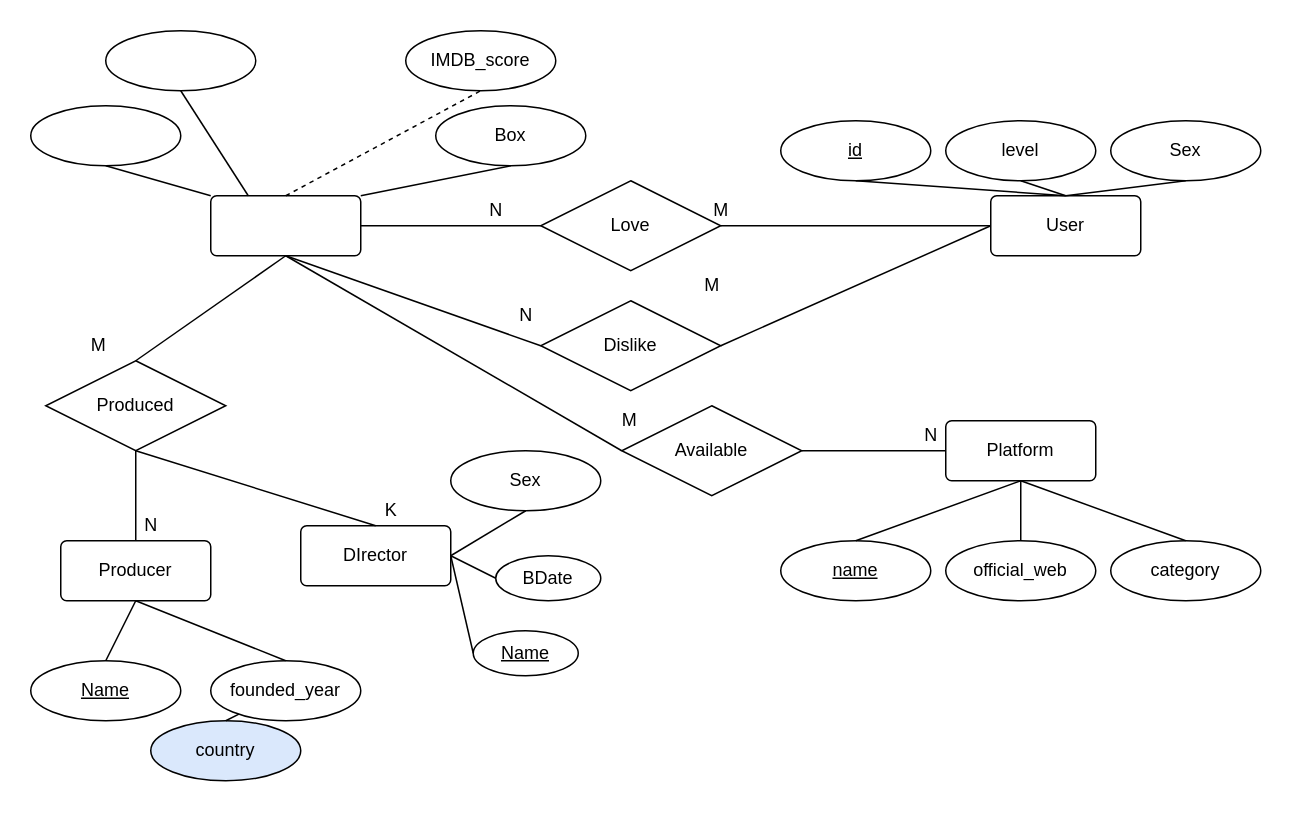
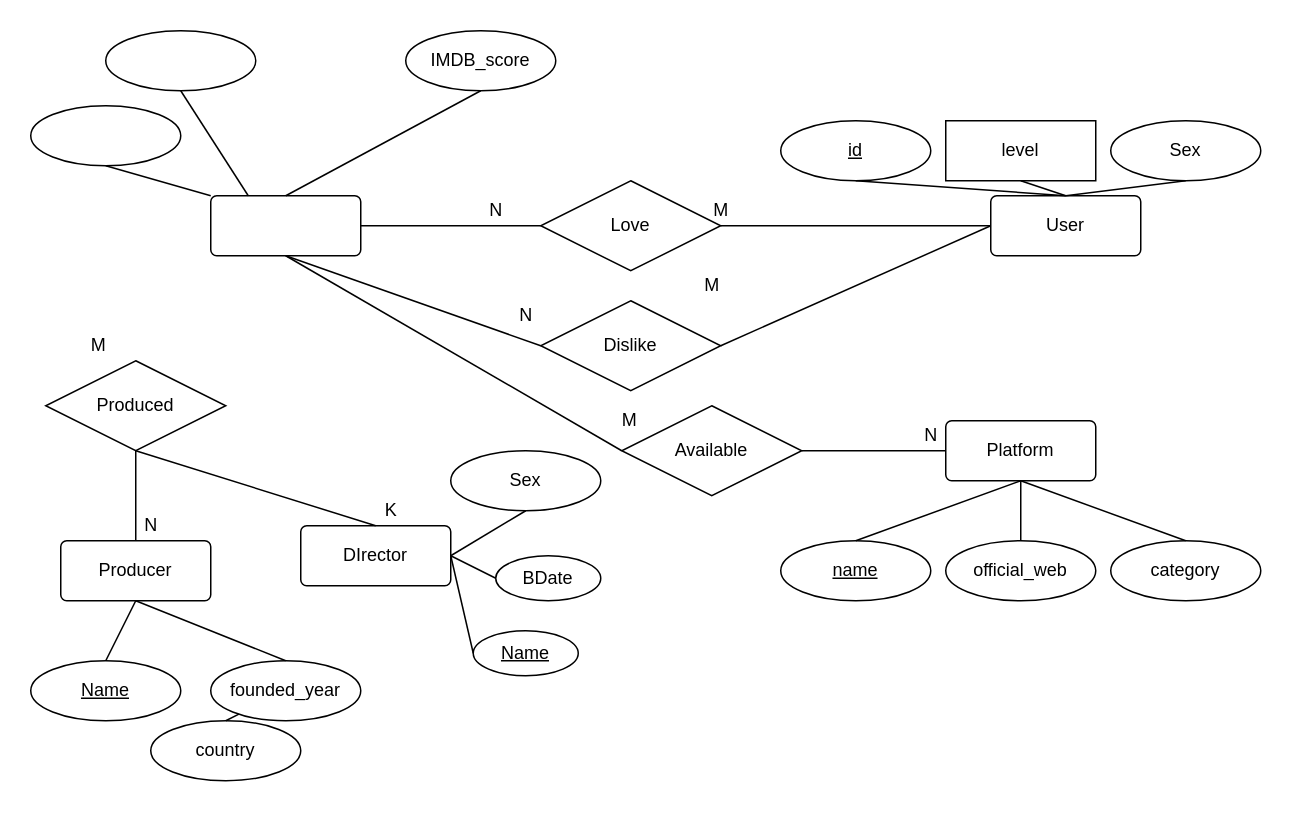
  <mxCell id="0" />
  <mxCell id="1" parent="0" />
  <mxCell id="2" value="Movie" style="rounded=1;arcSize=10;whiteSpace=wrap;html=1;align=center;fontColor=#FFFFFF;" parent="1" vertex="1"><mxGeometry x="140" y="130" width="100" height="40" as="geometry" /></mxCell>
  <mxCell id="3" value="Name" style="ellipse;whiteSpace=wrap;html=1;align=center;fontStyle=4;fontColor=#FFFFFF;" parent="1" vertex="1"><mxGeometry y="70" width="100" height="40" as="geometry" x="20" /></mxCell>
  <mxCell id="4" value="Rating" style="ellipse;whiteSpace=wrap;html=1;align=center;fontColor=#FFFFFF;" parent="1" vertex="1"><mxGeometry x="70" y="20" width="100" height="40" as="geometry" /></mxCell>
  <mxCell id="5" value="" style="endArrow=none;html=1;exitX=0.5;exitY=1;exitDx=0;exitDy=0;entryX=0;entryY=0;entryDx=0;entryDy=0;" parent="1" source="3" target="2" edge="1"><mxGeometry width="50" height="50" relative="1" as="geometry"><mxPoint x="350" y="340" as="sourcePoint" /><mxPoint x="400" y="290" as="targetPoint" /></mxGeometry></mxCell>
  <mxCell id="6" value="" style="endArrow=none;html=1;exitX=0.5;exitY=1;exitDx=0;exitDy=0;entryX=0.25;entryY=0;entryDx=0;entryDy=0;" parent="1" source="4" target="2" edge="1"><mxGeometry width="50" height="50" relative="1" as="geometry"><mxPoint x="350" y="340" as="sourcePoint" /><mxPoint x="400" y="290" as="targetPoint" /></mxGeometry></mxCell>
  <mxCell id="7" value="IMDB_score" style="ellipse;whiteSpace=wrap;html=1;align=center;" parent="1" vertex="1"><mxGeometry x="270" y="20" width="100" height="40" as="geometry" /></mxCell>
- <mxCell id="8" value="" style="endArrow=none;html=1;exitX=0.5;exitY=0;exitDx=0;exitDy=0;entryX=0.5;entryY=1;entryDx=0;entryDy=0;dashed=1;" parent="1" source="2" target="7" edge="1"><mxGeometry width="50" height="50" relative="1" as="geometry"><mxPoint x="350" y="340" as="sourcePoint" /><mxPoint x="400" y="290" as="targetPoint" /></mxGeometry></mxCell>
- <mxCell id="9" value="Box" style="ellipse;whiteSpace=wrap;html=1;align=center;" parent="1" vertex="1"><mxGeometry x="290" y="70" width="100" height="40" as="geometry" /></mxCell>
- <mxCell id="10" value="" style="endArrow=none;html=1;exitX=1;exitY=0;exitDx=0;exitDy=0;entryX=0.5;entryY=1;entryDx=0;entryDy=0;" parent="1" source="2" target="9" edge="1"><mxGeometry width="50" height="50" relative="1" as="geometry"><mxPoint x="350" y="340" as="sourcePoint" /><mxPoint x="400" y="290" as="targetPoint" /></mxGeometry></mxCell>
+ <mxCell id="8" value="" style="endArrow=none;html=1;exitX=0.5;exitY=0;exitDx=0;exitDy=0;entryX=0.5;entryY=1;entryDx=0;entryDy=0;" parent="1" source="2" target="7" edge="1"><mxGeometry width="50" height="50" relative="1" as="geometry"><mxPoint x="350" y="340" as="sourcePoint" /><mxPoint x="400" y="290" as="targetPoint" /></mxGeometry></mxCell>
  <mxCell id="11" value="Producer" style="rounded=1;arcSize=10;whiteSpace=wrap;html=1;align=center;" parent="1" vertex="1"><mxGeometry x="40" y="360" width="100" height="40" as="geometry" /></mxCell>
  <mxCell id="12" value="Name" style="ellipse;whiteSpace=wrap;html=1;align=center;fontStyle=4;" parent="1" vertex="1"><mxGeometry y="440" width="100" height="40" as="geometry" x="20" /></mxCell>
- <mxCell id="13" value="country" style="ellipse;whiteSpace=wrap;html=1;align=center;fillColor=#dae8fc;" parent="1" vertex="1"><mxGeometry x="100" y="480" width="100" height="40" as="geometry" /></mxCell>
+ <mxCell id="13" value="country" style="ellipse;whiteSpace=wrap;html=1;align=center;" parent="1" vertex="1"><mxGeometry x="100" y="480" width="100" height="40" as="geometry" /></mxCell>
  <mxCell id="14" value="founded_year" style="ellipse;whiteSpace=wrap;html=1;align=center;" parent="1" vertex="1"><mxGeometry x="140" y="440" width="100" height="40" as="geometry" /></mxCell>
  <mxCell id="15" value="" style="endArrow=none;html=1;exitX=0.5;exitY=0;exitDx=0;exitDy=0;entryX=0.5;entryY=1;entryDx=0;entryDy=0;" parent="1" source="12" target="11" edge="1"><mxGeometry width="50" height="50" relative="1" as="geometry"><mxPoint x="340" y="340" as="sourcePoint" /><mxPoint x="390" y="290" as="targetPoint" /></mxGeometry></mxCell>
  <mxCell id="16" value="" style="endArrow=none;html=1;exitX=0.5;exitY=0;exitDx=0;exitDy=0;" parent="1" source="13" target="14" edge="1"><mxGeometry width="50" height="50" relative="1" as="geometry"><mxPoint x="340" y="340" as="sourcePoint" /><mxPoint x="390" y="290" as="targetPoint" /></mxGeometry></mxCell>
  <mxCell id="17" value="" style="endArrow=none;html=1;exitX=0.5;exitY=0;exitDx=0;exitDy=0;entryX=0.5;entryY=1;entryDx=0;entryDy=0;" parent="1" source="14" target="11" edge="1"><mxGeometry width="50" height="50" relative="1" as="geometry"><mxPoint x="340" y="340" as="sourcePoint" /><mxPoint x="190" y="400" as="targetPoint" /></mxGeometry></mxCell>
  <mxCell id="18" value="Produced" style="shape=rhombus;perimeter=rhombusPerimeter;whiteSpace=wrap;html=1;align=center;" parent="1" vertex="1"><mxGeometry x="30" y="240" width="120" height="60" as="geometry" /></mxCell>
- <mxCell id="19" value="" style="endArrow=none;html=1;exitX=0.5;exitY=0;exitDx=0;exitDy=0;entryX=0.5;entryY=1;entryDx=0;entryDy=0;" parent="1" source="18" target="2" edge="1"><mxGeometry width="50" height="50" relative="1" as="geometry"><mxPoint x="340" y="340" as="sourcePoint" /><mxPoint x="390" y="290" as="targetPoint" /></mxGeometry></mxCell>
  <mxCell id="20" value="" style="endArrow=none;html=1;exitX=0.5;exitY=1;exitDx=0;exitDy=0;entryX=0.5;entryY=0;entryDx=0;entryDy=0;" parent="1" source="18" target="11" edge="1"><mxGeometry width="50" height="50" relative="1" as="geometry"><mxPoint x="340" y="340" as="sourcePoint" /><mxPoint x="390" y="290" as="targetPoint" /></mxGeometry></mxCell>
  <mxCell id="21" value="M" style="text;html=1;align=center;verticalAlign=middle;resizable=0;points=[];autosize=1;" parent="1" vertex="1"><mxGeometry x="50" y="220" width="30" height="20" as="geometry" /></mxCell>
  <mxCell id="22" value="N" style="text;html=1;align=center;verticalAlign=middle;resizable=0;points=[];autosize=1;" parent="1" vertex="1"><mxGeometry x="90" y="340" width="20" height="20" as="geometry" /></mxCell>
  <mxCell id="23" value="User" style="rounded=1;arcSize=10;whiteSpace=wrap;html=1;align=center;" parent="1" vertex="1"><mxGeometry x="660" y="130" width="100" height="40" as="geometry" /></mxCell>
  <mxCell id="24" value="id" style="ellipse;whiteSpace=wrap;html=1;align=center;fontStyle=4;" parent="1" vertex="1"><mxGeometry x="520" y="80" width="100" height="40" as="geometry" /></mxCell>
- <mxCell id="25" value="level" style="ellipse;whiteSpace=wrap;html=1;align=center;" parent="1" vertex="1"><mxGeometry x="630" y="80" width="100" height="40" as="geometry" /></mxCell>
+ <mxCell id="25" value="level" style="whiteSpace=wrap;html=1;align=center;rounded=0;" parent="1" vertex="1"><mxGeometry x="630" y="80" width="100" height="40" as="geometry" /></mxCell>
  <mxCell id="26" value="Sex" style="ellipse;whiteSpace=wrap;html=1;align=center;" parent="1" vertex="1"><mxGeometry x="740" y="80" width="100" height="40" as="geometry" /></mxCell>
  <mxCell id="27" value="" style="endArrow=none;html=1;exitX=0.5;exitY=1;exitDx=0;exitDy=0;entryX=0.5;entryY=0;entryDx=0;entryDy=0;" parent="1" source="24" target="23" edge="1"><mxGeometry width="50" height="50" relative="1" as="geometry"><mxPoint x="340" y="340" as="sourcePoint" /><mxPoint x="390" y="290" as="targetPoint" /></mxGeometry></mxCell>
  <mxCell id="28" value="" style="endArrow=none;html=1;entryX=0.5;entryY=1;entryDx=0;entryDy=0;exitX=0.5;exitY=0;exitDx=0;exitDy=0;" parent="1" source="23" target="25" edge="1"><mxGeometry width="50" height="50" relative="1" as="geometry"><mxPoint x="340" y="340" as="sourcePoint" /><mxPoint x="390" y="290" as="targetPoint" /></mxGeometry></mxCell>
  <mxCell id="29" value="" style="endArrow=none;html=1;exitX=0.5;exitY=0;exitDx=0;exitDy=0;entryX=0.5;entryY=1;entryDx=0;entryDy=0;" parent="1" source="23" target="26" edge="1"><mxGeometry width="50" height="50" relative="1" as="geometry"><mxPoint x="340" y="340" as="sourcePoint" /><mxPoint x="390" y="290" as="targetPoint" /></mxGeometry></mxCell>
  <mxCell id="30" value="Love" style="shape=rhombus;perimeter=rhombusPerimeter;whiteSpace=wrap;html=1;align=center;" parent="1" vertex="1"><mxGeometry x="360" y="120" width="120" height="60" as="geometry" /></mxCell>
  <mxCell id="31" value="" style="endArrow=none;html=1;exitX=1;exitY=0.5;exitDx=0;exitDy=0;entryX=0;entryY=0.5;entryDx=0;entryDy=0;" parent="1" source="2" target="30" edge="1"><mxGeometry width="50" height="50" relative="1" as="geometry"><mxPoint x="340" y="340" as="sourcePoint" /><mxPoint x="390" y="290" as="targetPoint" /></mxGeometry></mxCell>
  <mxCell id="32" value="" style="endArrow=none;html=1;entryX=1;entryY=0.5;entryDx=0;entryDy=0;exitX=0;exitY=0.5;exitDx=0;exitDy=0;" parent="1" source="23" target="30" edge="1"><mxGeometry width="50" height="50" relative="1" as="geometry"><mxPoint x="340" y="340" as="sourcePoint" /><mxPoint x="390" y="290" as="targetPoint" /></mxGeometry></mxCell>
  <mxCell id="33" value="Dislike" style="shape=rhombus;perimeter=rhombusPerimeter;whiteSpace=wrap;html=1;align=center;" parent="1" vertex="1"><mxGeometry x="360" y="200" width="120" height="60" as="geometry" /></mxCell>
  <mxCell id="34" value="" style="endArrow=none;html=1;exitX=0.5;exitY=1;exitDx=0;exitDy=0;entryX=0;entryY=0.5;entryDx=0;entryDy=0;" parent="1" source="2" target="33" edge="1"><mxGeometry width="50" height="50" relative="1" as="geometry"><mxPoint x="340" y="340" as="sourcePoint" /><mxPoint x="390" y="290" as="targetPoint" /></mxGeometry></mxCell>
  <mxCell id="35" value="" style="endArrow=none;html=1;entryX=1;entryY=0.5;entryDx=0;entryDy=0;exitX=0;exitY=0.5;exitDx=0;exitDy=0;" parent="1" source="23" target="33" edge="1"><mxGeometry width="50" height="50" relative="1" as="geometry"><mxPoint x="340" y="340" as="sourcePoint" /><mxPoint x="390" y="290" as="targetPoint" /></mxGeometry></mxCell>
  <mxCell id="36" value="N" style="text;html=1;align=center;verticalAlign=middle;resizable=0;points=[];autosize=1;" parent="1" vertex="1"><mxGeometry x="320" y="130" width="20" height="20" as="geometry" /></mxCell>
  <mxCell id="37" value="M" style="text;html=1;align=center;verticalAlign=middle;resizable=0;points=[];autosize=1;" parent="1" vertex="1"><mxGeometry x="465" y="130" width="30" height="20" as="geometry" /></mxCell>
  <mxCell id="38" value="N" style="text;html=1;align=center;verticalAlign=middle;resizable=0;points=[];autosize=1;" parent="1" vertex="1"><mxGeometry x="340" y="200" width="20" height="20" as="geometry" /></mxCell>
  <mxCell id="39" value="M" style="text;html=1;align=center;verticalAlign=middle;resizable=0;points=[];autosize=1;" parent="1" vertex="1"><mxGeometry x="459" y="180" width="30" height="20" as="geometry" /></mxCell>
  <mxCell id="40" value="DIrector" style="rounded=1;arcSize=10;whiteSpace=wrap;html=1;align=center;" parent="1" vertex="1"><mxGeometry x="200" y="350" width="100" height="40" as="geometry" /></mxCell>
  <mxCell id="41" value="Name" style="ellipse;whiteSpace=wrap;html=1;align=center;fontStyle=4;" parent="1" vertex="1"><mxGeometry x="315" y="420" width="70" height="30" as="geometry" /></mxCell>
  <mxCell id="42" value="Sex" style="ellipse;whiteSpace=wrap;html=1;align=center;" parent="1" vertex="1"><mxGeometry x="300" y="300" width="100" height="40" as="geometry" /></mxCell>
  <mxCell id="43" value="BDate" style="ellipse;whiteSpace=wrap;html=1;align=center;" parent="1" vertex="1"><mxGeometry x="330" y="370" width="70" height="30" as="geometry" /></mxCell>
  <mxCell id="44" value="" style="endArrow=none;html=1;exitX=1;exitY=0.5;exitDx=0;exitDy=0;entryX=0.5;entryY=1;entryDx=0;entryDy=0;" parent="1" source="40" target="42" edge="1"><mxGeometry width="50" height="50" relative="1" as="geometry"><mxPoint x="322.5" y="520" as="sourcePoint" /><mxPoint x="372.5" y="470" as="targetPoint" /></mxGeometry></mxCell>
  <mxCell id="45" value="Platform" style="rounded=1;arcSize=10;whiteSpace=wrap;html=1;align=center;" parent="1" vertex="1"><mxGeometry x="630" y="280" width="100" height="40" as="geometry" /></mxCell>
  <mxCell id="46" value="official_web" style="ellipse;whiteSpace=wrap;html=1;align=center;" parent="1" vertex="1"><mxGeometry x="630" y="360" width="100" height="40" as="geometry" /></mxCell>
  <mxCell id="47" value="name" style="ellipse;whiteSpace=wrap;html=1;align=center;fontStyle=4;" parent="1" vertex="1"><mxGeometry x="520" y="360" width="100" height="40" as="geometry" /></mxCell>
  <mxCell id="48" value="category" style="ellipse;whiteSpace=wrap;html=1;align=center;" parent="1" vertex="1"><mxGeometry x="740" y="360" width="100" height="40" as="geometry" /></mxCell>
  <mxCell id="49" value="Available" style="shape=rhombus;perimeter=rhombusPerimeter;whiteSpace=wrap;html=1;align=center;" parent="1" vertex="1"><mxGeometry x="414" y="270" width="120" height="60" as="geometry" /></mxCell>
  <mxCell id="50" value="M" style="text;html=1;align=center;verticalAlign=middle;resizable=0;points=[];autosize=1;" parent="49" vertex="1"><mxGeometry x="-10" width="30" height="20" as="geometry" /></mxCell>
  <mxCell id="51" value="" style="endArrow=none;html=1;rounded=0;entryX=0;entryY=0.5;entryDx=0;entryDy=0;" parent="1" target="49" edge="1"><mxGeometry relative="1" as="geometry"><mxPoint x="190" y="170" as="sourcePoint" /><mxPoint x="550" y="310" as="targetPoint" /></mxGeometry></mxCell>
  <mxCell id="52" value="" style="endArrow=none;html=1;rounded=0;entryX=0;entryY=0.5;entryDx=0;entryDy=0;exitX=1;exitY=0.5;exitDx=0;exitDy=0;" parent="1" source="49" target="45" edge="1"><mxGeometry relative="1" as="geometry"><mxPoint x="390" y="310" as="sourcePoint" /><mxPoint x="550" y="310" as="targetPoint" /></mxGeometry></mxCell>
  <mxCell id="53" value="N" style="text;html=1;align=center;verticalAlign=middle;resizable=0;points=[];autosize=1;" parent="1" vertex="1"><mxGeometry x="610" y="280" width="20" height="20" as="geometry" /></mxCell>
  <mxCell id="54" value="" style="endArrow=none;html=1;entryX=0;entryY=0.5;entryDx=0;entryDy=0;exitX=1;exitY=0.5;exitDx=0;exitDy=0;" parent="1" source="40" target="41" edge="1"><mxGeometry width="50" height="50" relative="1" as="geometry"><mxPoint x="322.5" y="480" as="sourcePoint" /><mxPoint x="372.5" y="430" as="targetPoint" /></mxGeometry></mxCell>
  <mxCell id="55" value="" style="endArrow=none;html=1;exitX=0.5;exitY=0;exitDx=0;exitDy=0;entryX=0.5;entryY=1;entryDx=0;entryDy=0;" parent="1" source="47" target="45" edge="1"><mxGeometry width="50" height="50" relative="1" as="geometry"><mxPoint x="450" y="380" as="sourcePoint" /><mxPoint x="500" y="330" as="targetPoint" /></mxGeometry></mxCell>
  <mxCell id="56" value="" style="endArrow=none;html=1;exitX=0.5;exitY=0;exitDx=0;exitDy=0;entryX=0.5;entryY=1;entryDx=0;entryDy=0;" parent="1" source="46" target="45" edge="1"><mxGeometry width="50" height="50" relative="1" as="geometry"><mxPoint x="450" y="380" as="sourcePoint" /><mxPoint x="500" y="330" as="targetPoint" /></mxGeometry></mxCell>
  <mxCell id="57" value="" style="endArrow=none;html=1;exitX=0.5;exitY=0;exitDx=0;exitDy=0;entryX=0.5;entryY=1;entryDx=0;entryDy=0;" parent="1" source="48" target="45" edge="1"><mxGeometry width="50" height="50" relative="1" as="geometry"><mxPoint x="450" y="380" as="sourcePoint" /><mxPoint x="500" y="330" as="targetPoint" /></mxGeometry></mxCell>
  <mxCell id="58" value="" style="endArrow=none;html=1;exitX=1;exitY=0.5;exitDx=0;exitDy=0;entryX=0;entryY=0.5;entryDx=0;entryDy=0;" parent="1" source="40" target="43" edge="1"><mxGeometry width="50" height="50" relative="1" as="geometry"><mxPoint x="450" y="380" as="sourcePoint" /><mxPoint x="500" y="330" as="targetPoint" /></mxGeometry></mxCell>
  <mxCell id="59" value="" style="endArrow=none;html=1;exitX=0.5;exitY=1;exitDx=0;exitDy=0;entryX=0.5;entryY=0;entryDx=0;entryDy=0;" parent="1" source="18" target="40" edge="1"><mxGeometry width="50" height="50" relative="1" as="geometry"><mxPoint x="450" y="340" as="sourcePoint" /><mxPoint x="500" y="290" as="targetPoint" /></mxGeometry></mxCell>
  <mxCell id="60" value="K" style="text;html=1;align=center;verticalAlign=middle;resizable=0;points=[];autosize=1;" parent="1" vertex="1"><mxGeometry x="250" y="330" width="20" height="20" as="geometry" /></mxCell>
